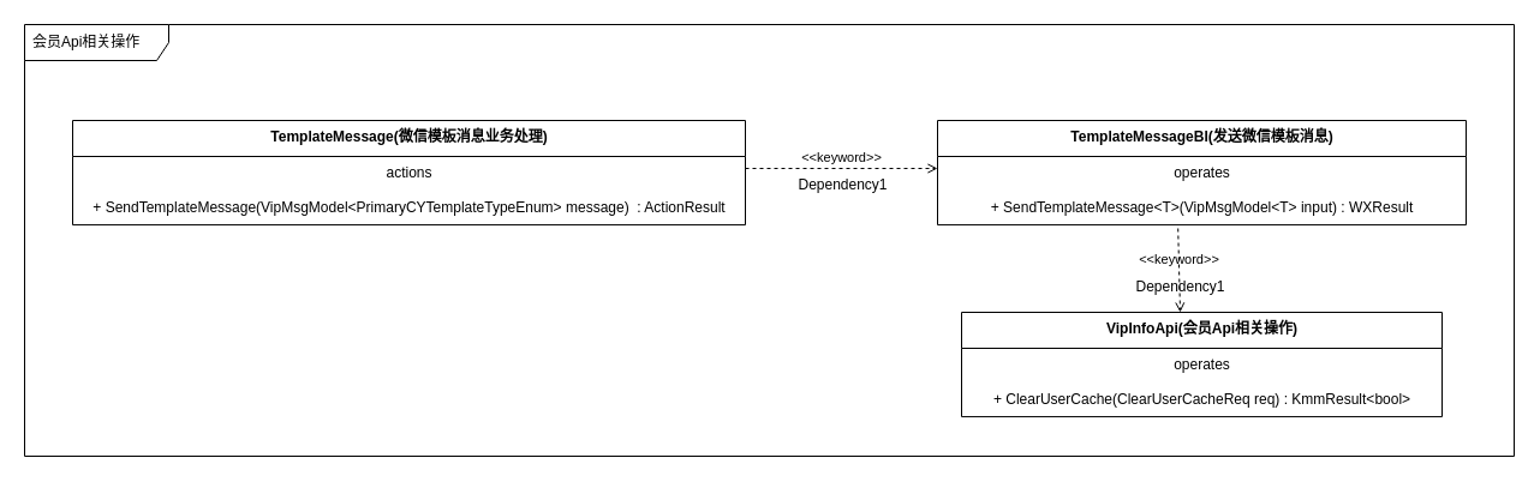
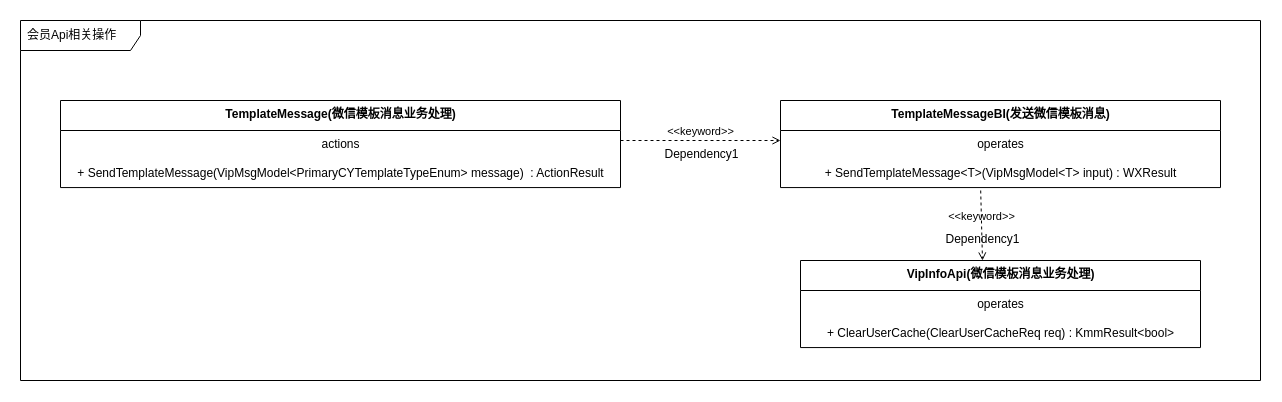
  <mxCell id="0" />
  <mxCell id="1" parent="0" />
  <mxCell id="2" value="会员Api相关操作" style="shape=umlFrame;whiteSpace=wrap;html=1;width=120;height=30;boundedLbl=1;verticalAlign=middle;align=left;spacingLeft=5;" vertex="1" parent="1"><mxGeometry width="1240" height="360" as="geometry" x="20" y="20" /></mxCell>
  <mxCell id="3" value="TemplateMessage(微信模板消息业务处理)" style="swimlane;fontStyle=1;align=center;verticalAlign=top;childLayout=stackLayout;horizontal=1;startSize=30;horizontalStack=0;resizeParent=1;resizeParentMax=0;resizeLast=0;collapsible=0;marginBottom=0;html=1;fillColor=default;" vertex="1" parent="1"><mxGeometry x="60" y="100" width="560" height="87.073" as="geometry" /></mxCell>
  <mxCell id="4" value="actions" style="html=1;strokeColor=none;fillColor=none;align=center;verticalAlign=middle;spacingLeft=4;spacingRight=4;rotatable=0;points=[[0,0.5],[1,0.5]];resizeWidth=1;" vertex="1" parent="3"><mxGeometry y="30" width="560" height="28.537" as="geometry" /></mxCell>
  <mxCell id="5" value="+ SendTemplateMessage(VipMsgModel&amp;lt;PrimaryCYTemplateTypeEnum&amp;gt; message)&amp;nbsp; : ActionResult" style="html=1;strokeColor=none;fillColor=none;align=center;verticalAlign=middle;spacingLeft=4;spacingRight=4;rotatable=0;points=[[0,0.5],[1,0.5]];resizeWidth=1;" vertex="1" parent="3"><mxGeometry y="58.537" width="560" height="28.537" as="geometry" /></mxCell>
  <mxCell id="6" value="TemplateMessageBI(发送微信模板消息)" style="swimlane;fontStyle=1;align=center;verticalAlign=top;childLayout=stackLayout;horizontal=1;startSize=30;horizontalStack=0;resizeParent=1;resizeParentMax=0;resizeLast=0;collapsible=0;marginBottom=0;html=1;fillColor=default;" vertex="1" parent="1"><mxGeometry x="780" y="100" width="440" height="87.073" as="geometry" /></mxCell>
  <mxCell id="7" value="operates" style="html=1;strokeColor=none;fillColor=none;align=center;verticalAlign=middle;spacingLeft=4;spacingRight=4;rotatable=0;points=[[0,0.5],[1,0.5]];resizeWidth=1;" vertex="1" parent="6"><mxGeometry y="30" width="440" height="28.537" as="geometry" /></mxCell>
  <mxCell id="8" value="+ SendTemplateMessage&amp;lt;T&amp;gt;(VipMsgModel&amp;lt;T&amp;gt; input) : WXResult" style="html=1;strokeColor=none;fillColor=none;align=center;verticalAlign=middle;spacingLeft=4;spacingRight=4;rotatable=0;points=[[0,0.5],[1,0.5]];resizeWidth=1;" vertex="1" parent="6"><mxGeometry y="58.537" width="440" height="28.537" as="geometry" /></mxCell>
  <mxCell id="9" value="&amp;lt;&amp;lt;keyword&amp;gt;&amp;gt;" style="endArrow=open;html=1;rounded=0;align=center;verticalAlign=bottom;dashed=1;endFill=0;labelBackgroundColor=none;" edge="1" parent="1"><mxGeometry relative="1" as="geometry"><mxPoint x="620" y="140" as="sourcePoint" /><mxPoint x="780" y="140" as="targetPoint" /></mxGeometry></mxCell>
  <mxCell id="10" value="Dependency1" style="resizable=0;html=1;align=center;verticalAlign=top;labelBackgroundColor=none;" connectable="0" vertex="1" parent="9"><mxGeometry relative="1" as="geometry" /></mxCell>
- <mxCell id="11" value="VipInfoApi(会员Api相关操作)" style="swimlane;fontStyle=1;align=center;verticalAlign=top;childLayout=stackLayout;horizontal=1;startSize=30;horizontalStack=0;resizeParent=1;resizeParentMax=0;resizeLast=0;collapsible=0;marginBottom=0;html=1;fillColor=default;" vertex="1" parent="1"><mxGeometry x="800" y="260" width="400" height="87.073" as="geometry" /></mxCell>
+ <mxCell id="11" value="VipInfoApi(微信模板消息业务处理)" style="swimlane;fontStyle=1;align=center;verticalAlign=top;childLayout=stackLayout;horizontal=1;startSize=30;horizontalStack=0;resizeParent=1;resizeParentMax=0;resizeLast=0;collapsible=0;marginBottom=0;html=1;fillColor=default;" vertex="1" parent="1"><mxGeometry x="800" y="260" width="400" height="87.073" as="geometry" /></mxCell>
  <mxCell id="12" value="operates" style="html=1;strokeColor=none;fillColor=none;align=center;verticalAlign=middle;spacingLeft=4;spacingRight=4;rotatable=0;points=[[0,0.5],[1,0.5]];resizeWidth=1;" vertex="1" parent="11"><mxGeometry y="30" width="400" height="28.537" as="geometry" /></mxCell>
  <mxCell id="13" value="+ ClearUserCache(ClearUserCacheReq req) : KmmResult&amp;lt;bool&amp;gt;" style="html=1;strokeColor=none;fillColor=none;align=center;verticalAlign=middle;spacingLeft=4;spacingRight=4;rotatable=0;points=[[0,0.5],[1,0.5]];resizeWidth=1;" vertex="1" parent="11"><mxGeometry y="58.537" width="400" height="28.537" as="geometry" /></mxCell>
  <mxCell id="14" value="&amp;lt;&amp;lt;keyword&amp;gt;&amp;gt;" style="endArrow=open;html=1;rounded=0;align=center;verticalAlign=bottom;dashed=1;endFill=0;labelBackgroundColor=none;exitX=0.455;exitY=1.103;exitDx=0;exitDy=0;exitPerimeter=0;entryX=0.455;entryY=0;entryDx=0;entryDy=0;entryPerimeter=0;" edge="1" parent="1" source="8" target="11"><mxGeometry relative="1" as="geometry"><mxPoint x="970" y="220" as="sourcePoint" /><mxPoint x="1130" y="220" as="targetPoint" /></mxGeometry></mxCell>
  <mxCell id="15" value="Dependency1" style="resizable=0;html=1;align=center;verticalAlign=top;labelBackgroundColor=none;" connectable="0" vertex="1" parent="14"><mxGeometry relative="1" as="geometry" /></mxCell>
